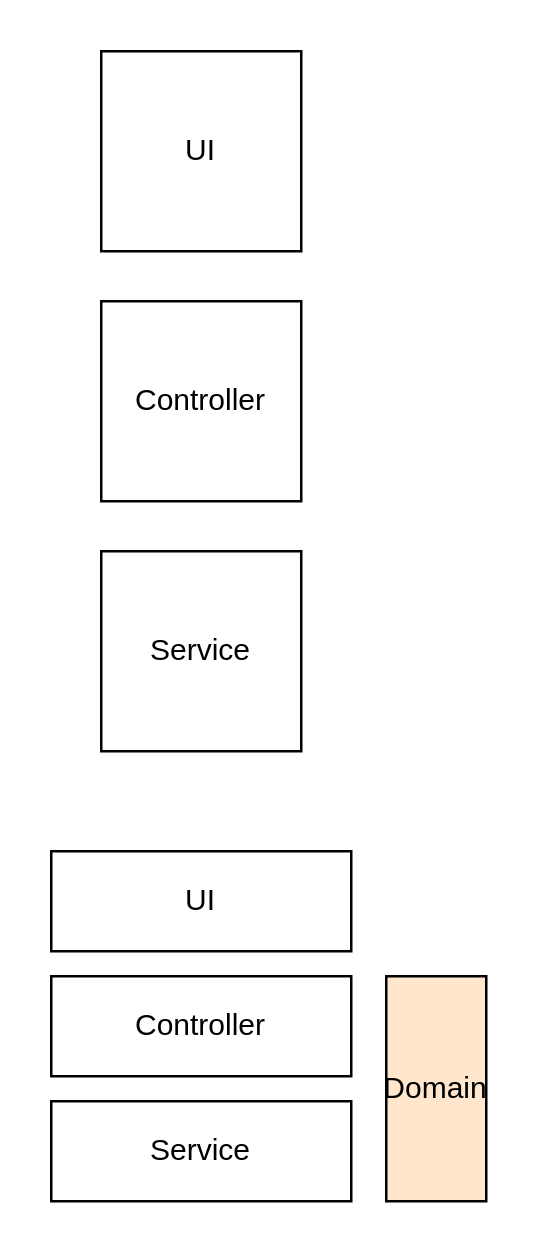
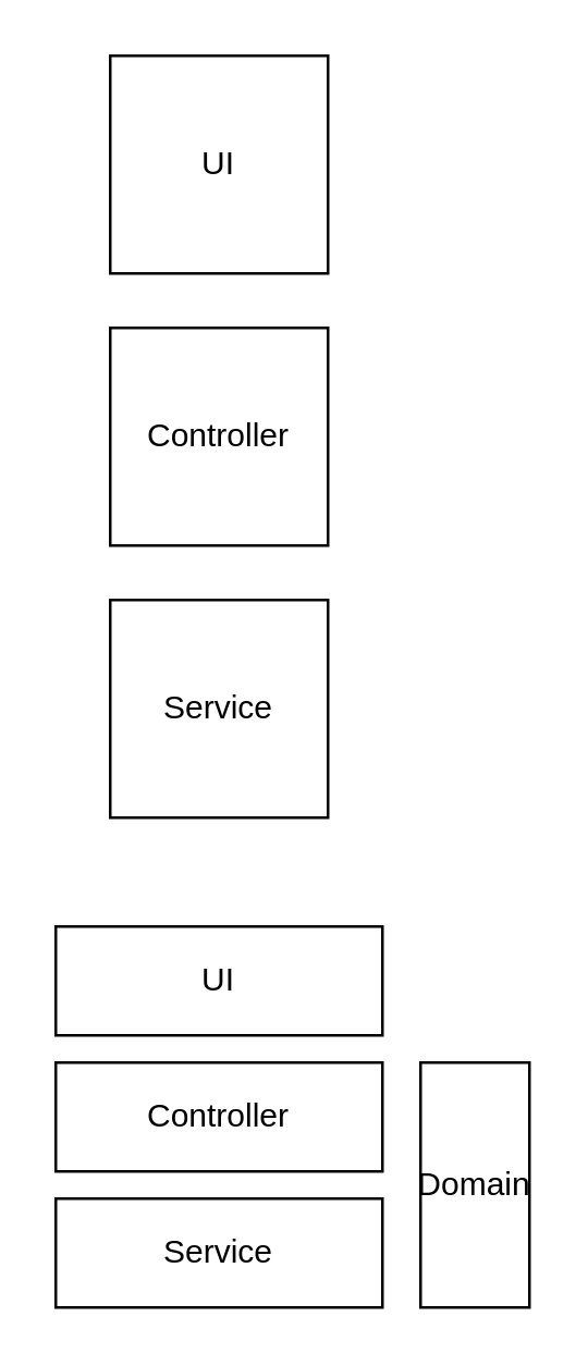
  <mxCell id="0" />
  <mxCell id="1" parent="0" />
  <mxCell id="2" value="Controller" style="whiteSpace=wrap;html=1;aspect=fixed;" vertex="1" parent="1"><mxGeometry x="40" y="120" width="80" height="80" as="geometry" /></mxCell>
  <mxCell id="3" value="UI" style="whiteSpace=wrap;html=1;aspect=fixed;" vertex="1" parent="1"><mxGeometry x="40" y="20" width="80" height="80" as="geometry" /></mxCell>
  <mxCell id="4" value="Service" style="whiteSpace=wrap;html=1;aspect=fixed;" vertex="1" parent="1"><mxGeometry x="40" y="220" width="80" height="80" as="geometry" /></mxCell>
  <mxCell id="5" value="UI" style="rounded=0;whiteSpace=wrap;html=1;" vertex="1" parent="1"><mxGeometry x="20" y="340" width="120" height="40" as="geometry" /></mxCell>
  <mxCell id="6" value="Controller" style="rounded=0;whiteSpace=wrap;html=1;" vertex="1" parent="1"><mxGeometry x="20" y="390" width="120" height="40" as="geometry" /></mxCell>
- <mxCell id="7" value="Domain" style="rounded=0;whiteSpace=wrap;html=1;fillColor=#ffe6cc;" vertex="1" parent="1"><mxGeometry x="154" y="390" width="40" height="90" as="geometry" /></mxCell>
+ <mxCell id="7" value="Domain" style="rounded=0;whiteSpace=wrap;html=1;" vertex="1" parent="1"><mxGeometry x="154" y="390" width="40" height="90" as="geometry" /></mxCell>
  <mxCell id="8" value="Service" style="rounded=0;whiteSpace=wrap;html=1;" vertex="1" parent="1"><mxGeometry x="20" y="440" width="120" height="40" as="geometry" /></mxCell>
